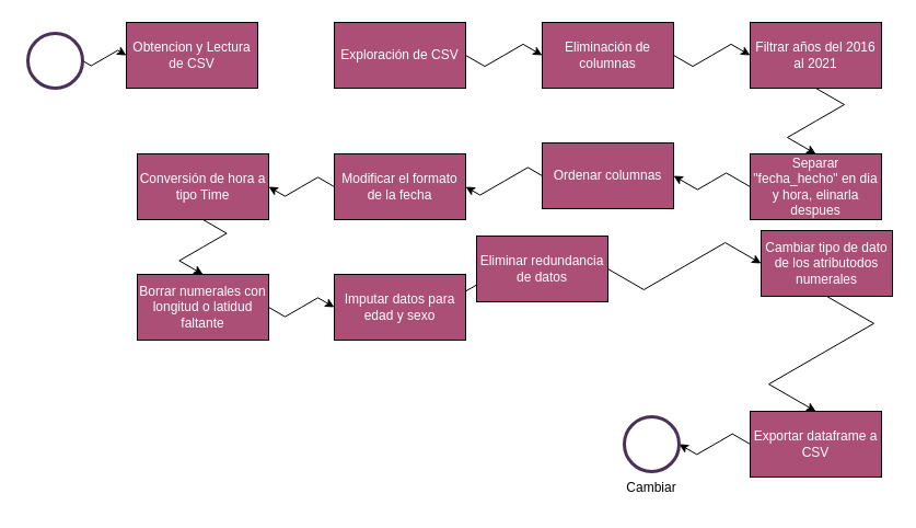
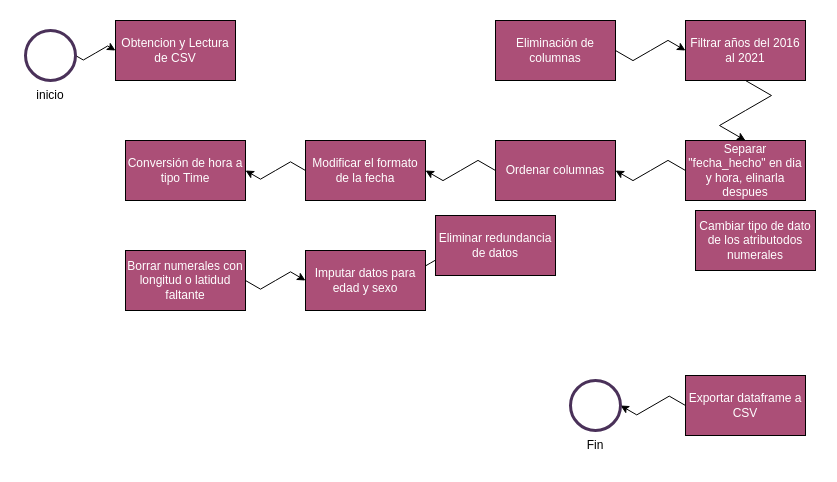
  <mxCell id="0" />
  <mxCell id="1" parent="0" />
  <mxCell id="2" value="Obtencion y Lectura de CSV" style="rounded=0;whiteSpace=wrap;html=1;fillColor=#AB4F77;fontColor=#FFFFFF;" parent="1" vertex="1"><mxGeometry x="115" y="20" width="120" height="60" as="geometry" /></mxCell>
- <mxCell id="3" value="Exploración de CSV" style="rounded=0;whiteSpace=wrap;html=1;fillColor=#AB4F77;fontColor=#FFFFFF;" parent="1" vertex="1"><mxGeometry x="305" y="20" width="120" height="60" as="geometry" /></mxCell>
  <mxCell id="4" value="Eliminación de columnas" style="rounded=0;whiteSpace=wrap;html=1;fillColor=#AB4F77;fontColor=#FFFFFF;" parent="1" vertex="1"><mxGeometry x="495" y="20" width="120" height="60" as="geometry" /></mxCell>
- <mxCell id="5" style="edgeStyle=isometricEdgeStyle;rounded=0;orthogonalLoop=1;jettySize=auto;html=1;exitX=1;exitY=0.5;exitDx=0;exitDy=0;fontColor=#FFFFFF;elbow=vertical;entryX=0;entryY=0.5;entryDx=0;entryDy=0;" parent="1" source="3" target="4" edge="1"><mxGeometry relative="1" as="geometry"><mxPoint x="435" y="130.1" as="sourcePoint" /><mxPoint x="505" y="130.1" as="targetPoint" /></mxGeometry></mxCell>
  <mxCell id="6" value="Filtrar años del 2016 al 2021" style="rounded=0;whiteSpace=wrap;html=1;fillColor=#AB4F77;fontColor=#FFFFFF;" parent="1" vertex="1"><mxGeometry x="685" y="20" width="120" height="60" as="geometry" /></mxCell>
  <mxCell id="7" style="edgeStyle=isometricEdgeStyle;rounded=0;orthogonalLoop=1;jettySize=auto;html=1;exitX=1;exitY=0.5;exitDx=0;exitDy=0;fontColor=#FFFFFF;elbow=vertical;entryX=0;entryY=0.5;entryDx=0;entryDy=0;" parent="1" edge="1"><mxGeometry relative="1" as="geometry"><mxPoint x="615" y="50" as="sourcePoint" /><mxPoint x="685" y="50" as="targetPoint" /></mxGeometry></mxCell>
  <mxCell id="8" style="edgeStyle=isometricEdgeStyle;rounded=0;orthogonalLoop=1;jettySize=auto;html=1;exitX=0;exitY=0.5;exitDx=0;exitDy=0;entryX=1;entryY=0.5;entryDx=0;entryDy=0;fontColor=#000000;elbow=vertical;" parent="1" source="9" target="15" edge="1"><mxGeometry relative="1" as="geometry" /></mxCell>
  <mxCell id="9" value="Separar &quot;fecha_hecho&quot; en dia y hora, elinarla despues" style="rounded=0;whiteSpace=wrap;html=1;fontColor=#FFFFFF;fillColor=#AB4F77;" parent="1" vertex="1"><mxGeometry x="685" y="140" width="120" height="60" as="geometry" /></mxCell>
  <mxCell id="10" value="" style="endArrow=classic;html=1;rounded=0;fontColor=#FFFFFF;entryX=0.5;entryY=0;entryDx=0;entryDy=0;edgeStyle=isometricEdgeStyle;elbow=vertical;exitX=0.5;exitY=1;exitDx=0;exitDy=0;" parent="1" source="6" target="9" edge="1"><mxGeometry width="50" height="50" relative="1" as="geometry"><mxPoint x="805" y="50" as="sourcePoint" /><mxPoint x="935" y="110" as="targetPoint" /></mxGeometry></mxCell>
  <mxCell id="11" style="edgeStyle=isometricEdgeStyle;rounded=0;orthogonalLoop=1;jettySize=auto;html=1;exitX=1;exitY=0.5;exitDx=0;exitDy=0;entryX=0;entryY=0.5;entryDx=0;entryDy=0;fontColor=#FFFFFF;elbow=vertical;" parent="1" source="12" target="2" edge="1"><mxGeometry relative="1" as="geometry" /></mxCell>
  <mxCell id="12" value="" style="ellipse;whiteSpace=wrap;html=1;aspect=fixed;fontColor=#FFFFFF;fillColor=none;strokeColor=#4A3159;strokeWidth=3;" parent="1" vertex="1"><mxGeometry x="25" y="30" width="50" height="50" as="geometry" /></mxCell>
+ <mxCell id="13" value="inicio" style="text;html=1;strokeColor=none;fillColor=none;align=center;verticalAlign=middle;whiteSpace=wrap;rounded=0;fontColor=#000000;" parent="1" vertex="1"><mxGeometry x="20" y="80" width="60" height="30" as="geometry" /></mxCell>
  <mxCell id="14" style="edgeStyle=isometricEdgeStyle;rounded=0;orthogonalLoop=1;jettySize=auto;html=1;exitX=0;exitY=0.5;exitDx=0;exitDy=0;entryX=1;entryY=0.5;entryDx=0;entryDy=0;fontColor=#000000;elbow=vertical;" parent="1" source="15" edge="1"><mxGeometry relative="1" as="geometry"><mxPoint x="425" y="170" as="targetPoint" /></mxGeometry></mxCell>
- <mxCell id="15" value="Ordenar columnas" style="rounded=0;whiteSpace=wrap;html=1;fillColor=#AB4F77;fontColor=#FFFFFF;" parent="1" vertex="1"><mxGeometry x="495" y="130" width="120" height="60" as="geometry" /></mxCell>
- <mxCell id="16" style="edgeStyle=isometricEdgeStyle;rounded=0;orthogonalLoop=1;jettySize=auto;html=1;exitX=0.5;exitY=1;exitDx=0;exitDy=0;entryX=0.5;entryY=0;entryDx=0;entryDy=0;fontColor=#000000;elbow=vertical;" parent="1" source="17" target="21" edge="1"><mxGeometry relative="1" as="geometry" /></mxCell>
+ <mxCell id="15" value="Ordenar columnas" style="rounded=0;whiteSpace=wrap;html=1;fillColor=#AB4F77;fontColor=#FFFFFF;" parent="1" vertex="1"><mxGeometry x="495" y="140" width="120" height="60" as="geometry" /></mxCell>
  <mxCell id="17" value="Conversión de hora a tipo Time" style="rounded=0;whiteSpace=wrap;html=1;fillColor=#AB4F77;fontColor=#FFFFFF;" parent="1" vertex="1"><mxGeometry x="125" y="140" width="120" height="60" as="geometry" /></mxCell>
  <mxCell id="18" style="edgeStyle=isometricEdgeStyle;rounded=0;orthogonalLoop=1;jettySize=auto;html=1;fontColor=#000000;elbow=vertical;entryX=1;entryY=0.5;entryDx=0;entryDy=0;" parent="1" target="17" edge="1"><mxGeometry relative="1" as="geometry"><mxPoint x="305" y="170" as="sourcePoint" /><mxPoint x="315" y="220" as="targetPoint" /></mxGeometry></mxCell>
  <mxCell id="19" value="Modificar el formato de la fecha" style="rounded=0;whiteSpace=wrap;html=1;fillColor=#AB4F77;fontColor=#FFFFFF;" parent="1" vertex="1"><mxGeometry x="305" y="140" width="120" height="60" as="geometry" /></mxCell>
  <mxCell id="20" style="edgeStyle=isometricEdgeStyle;rounded=0;orthogonalLoop=1;jettySize=auto;html=1;exitX=1;exitY=0.5;exitDx=0;exitDy=0;entryX=0;entryY=0.5;entryDx=0;entryDy=0;fontColor=#000000;elbow=vertical;" parent="1" source="21" target="23" edge="1"><mxGeometry relative="1" as="geometry" /></mxCell>
  <mxCell id="21" value="Borrar numerales con longitud o latidud faltante" style="rounded=0;whiteSpace=wrap;html=1;fillColor=#AB4F77;fontColor=#FFFFFF;" parent="1" vertex="1"><mxGeometry x="125" y="250" width="120" height="60" as="geometry" /></mxCell>
  <mxCell id="22" style="edgeStyle=isometricEdgeStyle;rounded=0;orthogonalLoop=1;jettySize=auto;html=1;exitX=1;exitY=0.5;exitDx=0;exitDy=0;entryX=0;entryY=0.5;entryDx=0;entryDy=0;fontColor=#000000;elbow=vertical;" parent="1" source="23" target="25" edge="1"><mxGeometry relative="1" as="geometry" /></mxCell>
  <mxCell id="23" value="Imputar datos para edad y sexo " style="rounded=0;whiteSpace=wrap;html=1;fillColor=#AB4F77;fontColor=#FFFFFF;" parent="1" vertex="1"><mxGeometry x="305" y="250" width="120" height="60" as="geometry" /></mxCell>
- <mxCell id="24" style="edgeStyle=isometricEdgeStyle;rounded=0;orthogonalLoop=1;jettySize=auto;html=1;exitX=1;exitY=0.5;exitDx=0;exitDy=0;entryX=0;entryY=0.5;entryDx=0;entryDy=0;fontColor=#000000;elbow=vertical;" parent="1" source="25" target="27" edge="1"><mxGeometry relative="1" as="geometry" /></mxCell>
  <mxCell id="25" value="Eliminar redundancia de datos" style="rounded=0;whiteSpace=wrap;html=1;fillColor=#AB4F77;fontColor=#FFFFFF;" parent="1" vertex="1"><mxGeometry x="435" y="215" width="120" height="60" as="geometry" /></mxCell>
- <mxCell id="26" style="edgeStyle=isometricEdgeStyle;rounded=0;orthogonalLoop=1;jettySize=auto;html=1;exitX=0.5;exitY=1;exitDx=0;exitDy=0;entryX=0.5;entryY=0;entryDx=0;entryDy=0;fontColor=#000000;elbow=vertical;" parent="1" source="27" target="28" edge="1"><mxGeometry relative="1" as="geometry" /></mxCell>
  <mxCell id="27" value="Cambiar tipo de dato de los atributodos numerales" style="rounded=0;whiteSpace=wrap;html=1;fillColor=#AB4F77;fontColor=#FFFFFF;" parent="1" vertex="1"><mxGeometry x="695" y="210" width="120" height="60" as="geometry" /></mxCell>
  <mxCell id="28" value="Exportar dataframe a CSV" style="rounded=0;whiteSpace=wrap;html=1;fillColor=#AB4F77;fontColor=#FFFFFF;" parent="1" vertex="1"><mxGeometry x="685" y="375" width="120" height="60" as="geometry" /></mxCell>
  <mxCell id="29" style="edgeStyle=isometricEdgeStyle;rounded=0;orthogonalLoop=1;jettySize=auto;html=1;entryX=1;entryY=0.5;entryDx=0;entryDy=0;fontColor=#000000;elbow=vertical;exitX=0;exitY=0.5;exitDx=0;exitDy=0;" parent="1" source="28" target="30" edge="1"><mxGeometry relative="1" as="geometry"><mxPoint x="485" y="420" as="sourcePoint" /></mxGeometry></mxCell>
  <mxCell id="30" value="" style="ellipse;whiteSpace=wrap;html=1;aspect=fixed;fontColor=#FFFFFF;fillColor=none;strokeColor=#4A3159;strokeWidth=3;" parent="1" vertex="1"><mxGeometry x="570" y="380" width="50" height="50" as="geometry" /></mxCell>
- <mxCell id="31" value="Cambiar" style="text;html=1;strokeColor=none;fillColor=none;align=center;verticalAlign=middle;whiteSpace=wrap;rounded=0;fontColor=#000000;" parent="1" vertex="1"><mxGeometry x="565" y="430" width="60" height="30" as="geometry" /></mxCell>
+ <mxCell id="31" value="Fin" style="text;html=1;strokeColor=none;fillColor=none;align=center;verticalAlign=middle;whiteSpace=wrap;rounded=0;fontColor=#000000;" parent="1" vertex="1"><mxGeometry x="565" y="430" width="60" height="30" as="geometry" /></mxCell>
